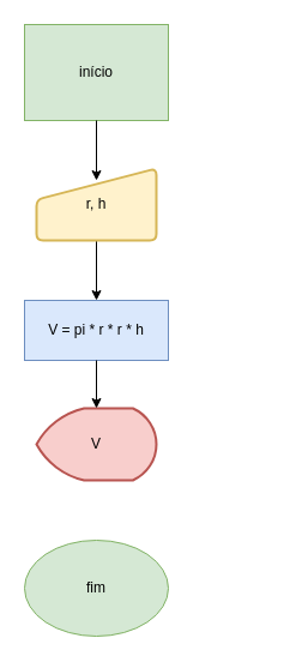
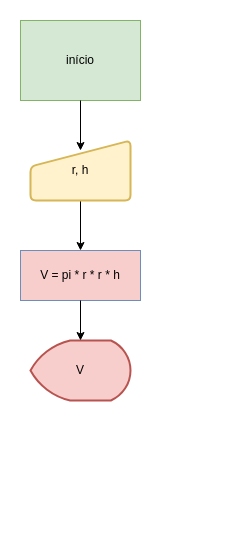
  <mxCell id="0" />
  <mxCell id="1" parent="0" />
  <mxCell id="2" value="início" style="whiteSpace=wrap;html=1;fillColor=#d5e8d4;strokeColor=#82b366;rounded=0;" parent="1" vertex="1"><mxGeometry x="20" y="20" width="120" height="80" as="geometry" /></mxCell>
  <mxCell id="3" style="edgeStyle=orthogonalEdgeStyle;rounded=0;orthogonalLoop=1;jettySize=auto;html=1;" parent="1" edge="1"><mxGeometry relative="1" as="geometry"><mxPoint x="70" y="410" as="sourcePoint" /></mxGeometry></mxCell>
  <mxCell id="4" value="não" style="edgeStyle=orthogonalEdgeStyle;rounded=0;orthogonalLoop=1;jettySize=auto;html=1;entryX=0;entryY=0.5;entryDx=0;entryDy=0;" parent="1" edge="1"><mxGeometry relative="1" as="geometry"><Array as="points"><mxPoint x="190" y="480" /><mxPoint x="190" y="165" /></Array><mxPoint x="220" y="165" as="targetPoint" /></mxGeometry></mxCell>
  <mxCell id="5" style="edgeStyle=orthogonalEdgeStyle;rounded=0;orthogonalLoop=1;jettySize=auto;html=1;entryX=0.5;entryY=0;entryDx=0;entryDy=0;" edge="1" parent="1" source="6" target="8"><mxGeometry relative="1" as="geometry" /></mxCell>
  <mxCell id="6" value="r, h" style="html=1;strokeWidth=2;shape=manualInput;whiteSpace=wrap;rounded=1;size=26;arcSize=11;fillColor=#fff2cc;strokeColor=#d6b656;" vertex="1" parent="1"><mxGeometry x="30" y="140" width="100" height="60" as="geometry" /></mxCell>
  <mxCell id="7" style="edgeStyle=orthogonalEdgeStyle;rounded=0;orthogonalLoop=1;jettySize=auto;html=1;entryX=0.5;entryY=0.167;entryDx=0;entryDy=0;entryPerimeter=0;" edge="1" parent="1" source="2" target="6"><mxGeometry relative="1" as="geometry" /></mxCell>
- <mxCell id="8" value="V = pi * r * r * h" style="rounded=0;whiteSpace=wrap;html=1;fillColor=#dae8fc;strokeColor=#6c8ebf;" vertex="1" parent="1"><mxGeometry x="20" y="250" width="120" height="50" as="geometry" /></mxCell>
+ <mxCell id="8" value="V = pi * r * r * h" style="rounded=0;whiteSpace=wrap;html=1;fillColor=#f8cecc;strokeColor=#6c8ebf;" vertex="1" parent="1"><mxGeometry x="20" y="250" width="120" height="50" as="geometry" /></mxCell>
  <mxCell id="9" value="V" style="strokeWidth=2;html=1;shape=mxgraph.flowchart.display;whiteSpace=wrap;fillColor=#f8cecc;strokeColor=#b85450;" vertex="1" parent="1"><mxGeometry x="30" y="340" width="100" height="60" as="geometry" /></mxCell>
  <mxCell id="10" style="edgeStyle=orthogonalEdgeStyle;rounded=0;orthogonalLoop=1;jettySize=auto;html=1;entryX=0.5;entryY=0;entryDx=0;entryDy=0;entryPerimeter=0;" edge="1" parent="1" source="8" target="9"><mxGeometry relative="1" as="geometry" /></mxCell>
- <mxCell id="11" value="fim" style="ellipse;whiteSpace=wrap;html=1;fillColor=#d5e8d4;strokeColor=#82b366;" vertex="1" parent="1"><mxGeometry x="20" y="450" width="120" height="80" as="geometry" /></mxCell>
